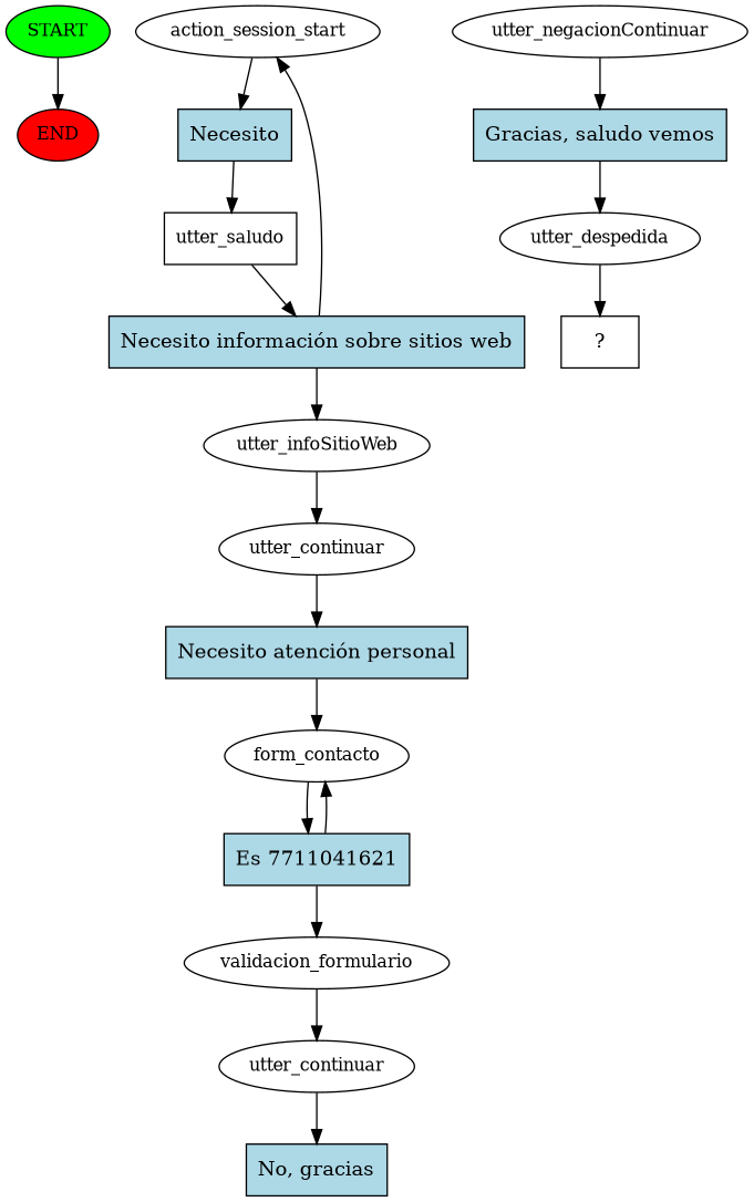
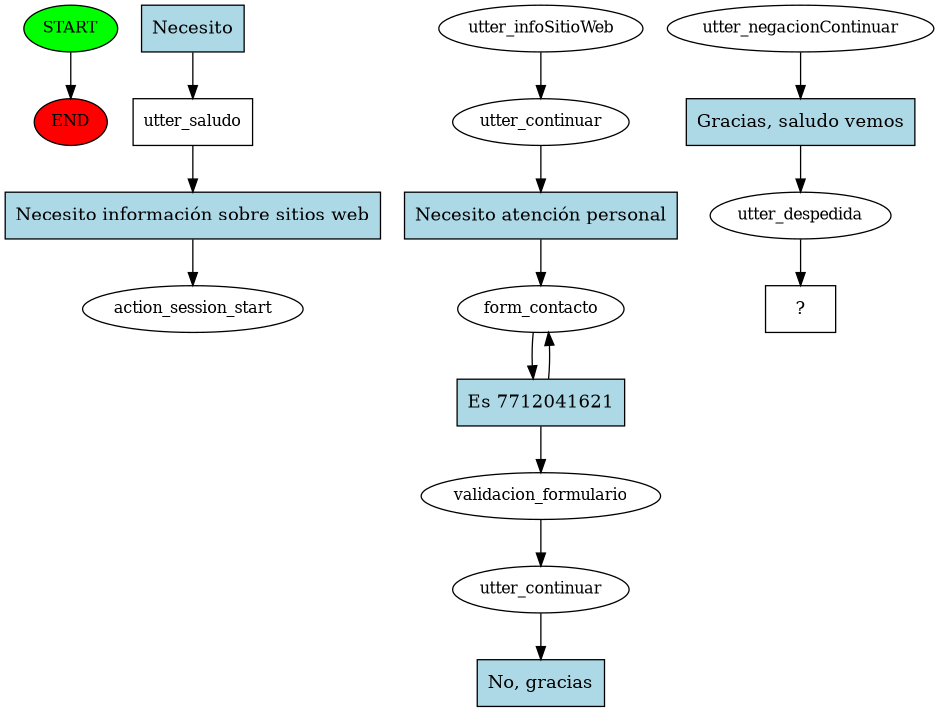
  digraph {
    node [fontsize=12]
    n1 [fillcolor=green label=START style=filled]
    n2 [fillcolor=red label=END style=filled]
    n3 [label=action_session_start]
    n4 [fillcolor=lightblue label=Necesito shape=rect style=filled fontsize=""]
    n5 [label=utter_saludo shape=box]
    n6 [fillcolor=lightblue label="Necesito información sobre sitios web" shape=rect style=filled fontsize=""]
    n7 [label=utter_infoSitioWeb]
    n8 [label=utter_continuar]
    n9 [fillcolor=lightblue label="Necesito atención personal" shape=rect style=filled fontsize=""]
    n10 [label=form_contacto]
-   n11 [fillcolor=lightblue label="Es 7711041621" shape=rect style=filled fontsize=""]
+   n11 [fillcolor=lightblue label="Es 7712041621" shape=rect style=filled fontsize=""]
    n12 [label=validacion_formulario]
    n13 [label=utter_continuar]
    n14 [fillcolor=lightblue label="No, gracias" shape=rect style=filled fontsize=""]
    n15 [label=utter_negacionContinuar]
    n16 [fillcolor=lightblue label="Gracias, saludo vemos" shape=rect style=filled fontsize=""]
    n17 [label=utter_despedida]
    n18 [label="  ?  " shape=rect fontsize=""]
    n1 -> n2
-   n3 -> n4
    n4 -> n5
    n5 -> n6
    n6 -> n3
-   n6 -> n7
    n7 -> n8
    n8 -> n9
    n9 -> n10
    n10 -> n11
    n11 -> n10
    n11 -> n12
    n12 -> n13
    n13 -> n14
    n15 -> n16
    n16 -> n17
    n17 -> n18
  }
